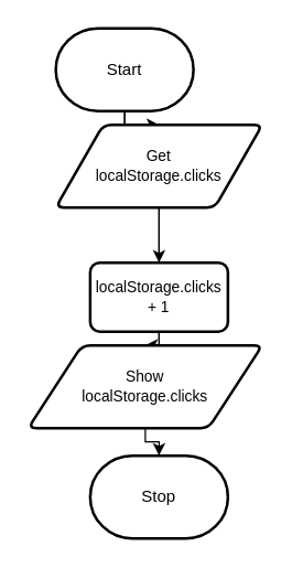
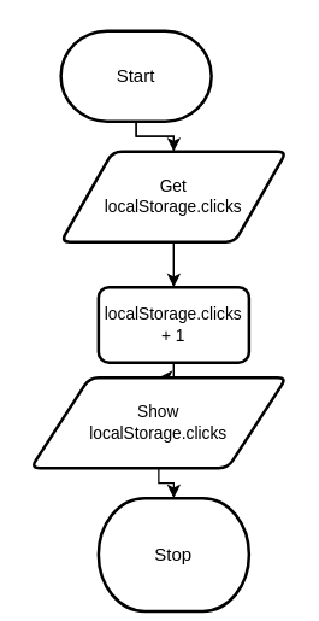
  <mxCell id="0" />
  <mxCell id="1" parent="0" />
  <mxCell id="2" style="edgeStyle=orthogonalEdgeStyle;shape=connector;rounded=0;html=1;entryX=0.5;entryY=0;entryDx=0;entryDy=0;labelBackgroundColor=default;strokeColor=default;fontFamily=Helvetica;fontSize=11;fontColor=default;startArrow=none;endArrow=classic;entryPerimeter=0;" edge="1" parent="1" source="13" target="5"><mxGeometry relative="1" as="geometry"><mxPoint x="115" y="100" as="targetPoint" /></mxGeometry></mxCell>
  <mxCell id="3" style="edgeStyle=orthogonalEdgeStyle;shape=connector;rounded=0;html=1;entryX=0.5;entryY=0;entryDx=0;entryDy=0;labelBackgroundColor=default;strokeColor=default;fontFamily=Helvetica;fontSize=11;fontColor=default;startArrow=none;endArrow=classic;" edge="1" parent="1" source="4" target="8"><mxGeometry relative="1" as="geometry" /></mxCell>
  <mxCell id="4" value="Start" style="strokeWidth=2;html=1;shape=mxgraph.flowchart.terminator;whiteSpace=wrap;" parent="1" vertex="1"><mxGeometry x="40" y="20" width="100" height="60" as="geometry" /></mxCell>
- <mxCell id="5" value="Stop" style="strokeWidth=2;html=1;shape=mxgraph.flowchart.terminator;whiteSpace=wrap;" parent="1" vertex="1"><mxGeometry x="65" y="330" width="100" height="60" as="geometry" /></mxCell>
+ <mxCell id="5" value="Stop" style="strokeWidth=2;html=1;shape=mxgraph.flowchart.terminator;whiteSpace=wrap;" parent="1" vertex="1"><mxGeometry x="65" y="330" width="100" height="75" as="geometry" /></mxCell>
  <mxCell id="6" value="" style="edgeStyle=orthogonalEdgeStyle;shape=connector;rounded=0;html=1;entryX=0.5;entryY=0;entryDx=0;entryDy=0;labelBackgroundColor=default;strokeColor=default;fontFamily=Helvetica;fontSize=11;fontColor=default;startArrow=none;endArrow=none;entryPerimeter=0;" edge="1" parent="1" source="4" target="8"><mxGeometry relative="1" as="geometry"><mxPoint x="115" y="80" as="sourcePoint" /><mxPoint x="115" y="430" as="targetPoint" /></mxGeometry></mxCell>
  <mxCell id="7" style="edgeStyle=orthogonalEdgeStyle;shape=connector;rounded=0;html=1;labelBackgroundColor=default;strokeColor=default;fontFamily=Helvetica;fontSize=11;fontColor=default;startArrow=none;endArrow=classic;" edge="1" parent="1" source="8" target="11"><mxGeometry relative="1" as="geometry" /></mxCell>
- <mxCell id="8" value="Get&lt;br&gt;localStorage.clicks" style="shape=parallelogram;html=1;strokeWidth=2;perimeter=parallelogramPerimeter;whiteSpace=wrap;rounded=1;arcSize=12;size=0.23;fontFamily=Helvetica;fontSize=11;fontColor=default;" vertex="1" parent="1"><mxGeometry x="40" y="90" width="150" height="60" as="geometry" /></mxCell>
+ <mxCell id="8" value="Get&lt;br&gt;localStorage.clicks" style="shape=parallelogram;html=1;strokeWidth=2;perimeter=parallelogramPerimeter;whiteSpace=wrap;rounded=1;arcSize=12;size=0.23;fontFamily=Helvetica;fontSize=11;fontColor=default;" vertex="1" parent="1"><mxGeometry x="40" y="100" width="150" height="60" as="geometry" /></mxCell>
  <mxCell id="9" value="" style="edgeStyle=orthogonalEdgeStyle;shape=connector;rounded=0;html=1;entryX=0.5;entryY=0;entryDx=0;entryDy=0;labelBackgroundColor=default;strokeColor=default;fontFamily=Helvetica;fontSize=11;fontColor=default;startArrow=none;endArrow=none;entryPerimeter=0;" edge="1" parent="1" source="8" target="11"><mxGeometry relative="1" as="geometry"><mxPoint x="115" y="160" as="sourcePoint" /><mxPoint x="115" y="430" as="targetPoint" /></mxGeometry></mxCell>
  <mxCell id="10" style="edgeStyle=orthogonalEdgeStyle;shape=connector;rounded=0;html=1;labelBackgroundColor=default;strokeColor=default;fontFamily=Helvetica;fontSize=11;fontColor=default;startArrow=none;endArrow=classic;" edge="1" parent="1" source="11" target="13"><mxGeometry relative="1" as="geometry" /></mxCell>
  <mxCell id="11" value="localStorage.clicks + 1" style="rounded=1;whiteSpace=wrap;html=1;absoluteArcSize=1;arcSize=14;strokeWidth=2;fontFamily=Helvetica;fontSize=11;fontColor=default;" vertex="1" parent="1"><mxGeometry x="65" y="190" width="100" height="50" as="geometry" /></mxCell>
  <mxCell id="12" value="" style="edgeStyle=orthogonalEdgeStyle;shape=connector;rounded=0;html=1;entryX=0.5;entryY=0;entryDx=0;entryDy=0;labelBackgroundColor=default;strokeColor=default;fontFamily=Helvetica;fontSize=11;fontColor=default;startArrow=none;endArrow=none;entryPerimeter=0;" edge="1" parent="1" source="11" target="13"><mxGeometry relative="1" as="geometry"><mxPoint x="115" y="280" as="sourcePoint" /><mxPoint x="115" y="430" as="targetPoint" /></mxGeometry></mxCell>
  <mxCell id="13" value="Show&lt;br&gt;localStorage.clicks" style="shape=parallelogram;html=1;strokeWidth=2;perimeter=parallelogramPerimeter;whiteSpace=wrap;rounded=1;arcSize=12;size=0.23;fontFamily=Helvetica;fontSize=11;fontColor=default;" vertex="1" parent="1"><mxGeometry x="20" y="250" width="170" height="60" as="geometry" /></mxCell>
